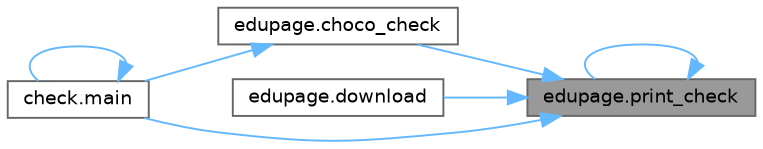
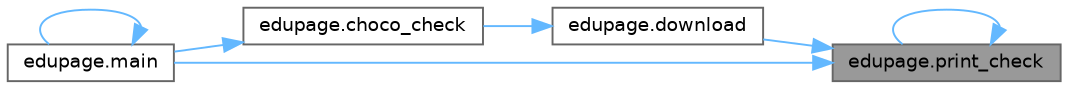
  digraph {
    rankdir=RL
    node [color=grey40 fillcolor=white fontname=Helvetica fontsize=10 shape=box style=filled]
    edge [color=steelblue1 dir=back fontname=Helvetica fontsize=10 labelfontname=Helvetica labelfontsize=10 style=solid]
    n1 [color=gray40 fillcolor=grey60 fontcolor=black height=0.2 label="edupage.print_check" width=0.4]
    n2 [height=0.2 label="edupage.choco_check" width=0.4]
    n3 [height=0.2 label="edupage.download" width=0.4]
-   n4 [height=0.2 label="check.main" width=0.4]
+   n4 [height=0.2 label="edupage.main" width=0.4]
    n1 -> n1
-   n1 -> n2
+   n3 -> n2
    n1 -> n3
    n1 -> n4
    n2 -> n4
    n4 -> n4
  }
